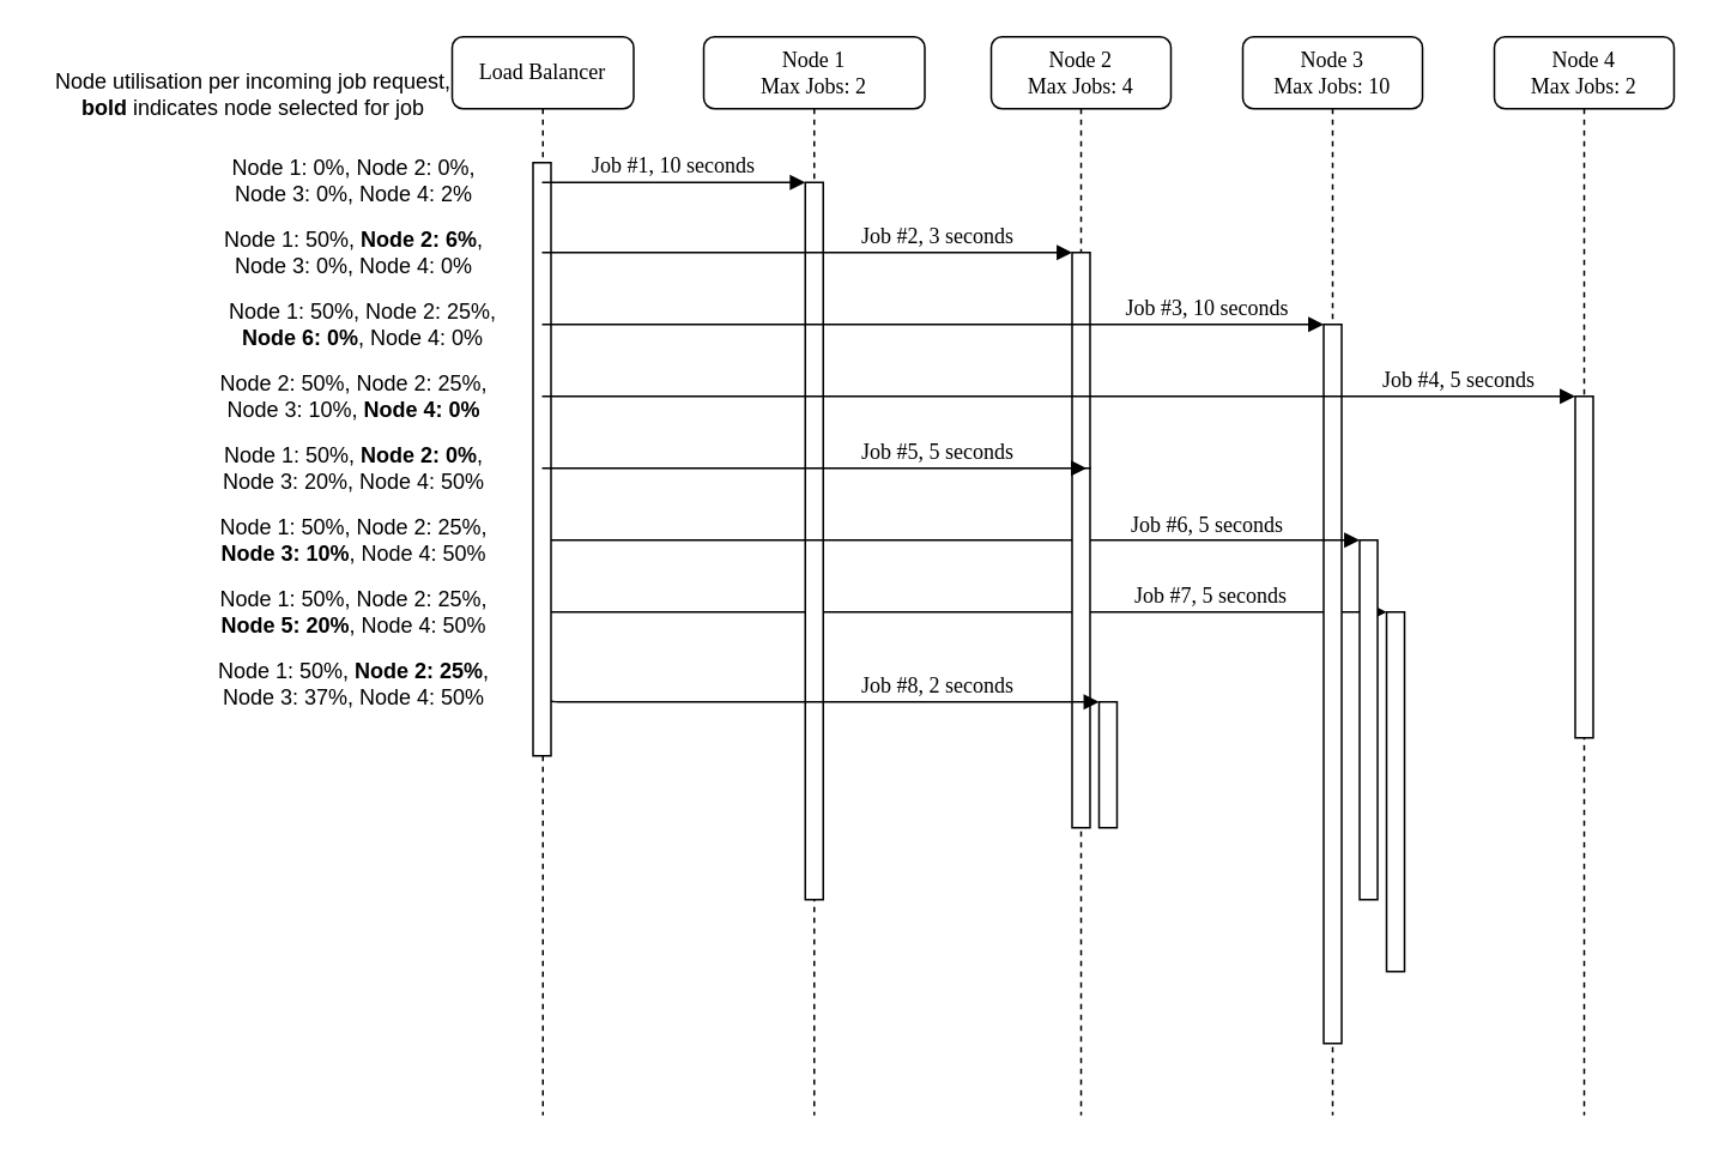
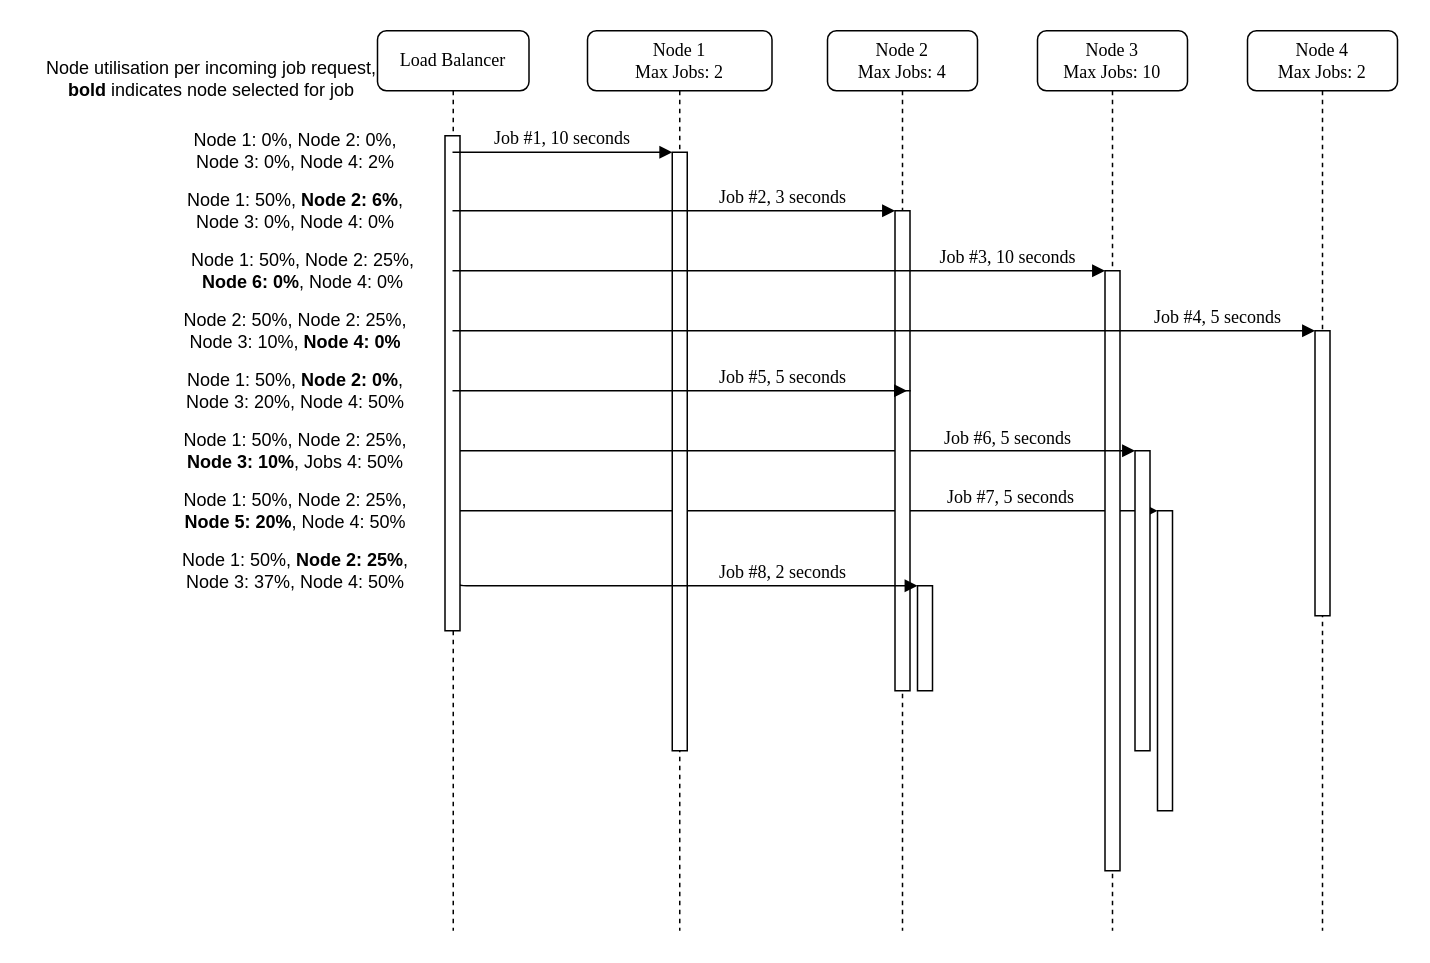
  <mxCell id="0" />
  <mxCell id="1" parent="0" />
  <mxCell id="2" value="&lt;div&gt;Node 3&lt;/div&gt;Max Jobs: 10" style="shape=umlLifeline;perimeter=lifelinePerimeter;whiteSpace=wrap;html=1;container=1;collapsible=0;recursiveResize=0;outlineConnect=0;rounded=1;shadow=0;comic=0;labelBackgroundColor=none;strokeWidth=1;fontFamily=Verdana;fontSize=12;align=center;" parent="1" vertex="1"><mxGeometry x="691" y="20" width="100" height="600" as="geometry" /></mxCell>
  <mxCell id="3" value="&lt;div&gt;Job #7, 5 seconds&lt;br&gt;&lt;/div&gt;" style="html=1;verticalAlign=bottom;endArrow=block;labelBackgroundColor=none;fontFamily=Verdana;fontSize=12;edgeStyle=elbowEdgeStyle;elbow=vertical;" parent="2" target="26" edge="1"><mxGeometry x="0.575" relative="1" as="geometry"><mxPoint x="-390.5" y="320" as="sourcePoint" /><Array as="points"><mxPoint x="-150" y="320" /><mxPoint x="-60" y="300" /></Array><mxPoint x="1" as="offset" /></mxGeometry></mxCell>
  <mxCell id="4" value="" style="html=1;points=[];perimeter=orthogonalPerimeter;rounded=0;shadow=0;comic=0;labelBackgroundColor=none;strokeWidth=1;fontFamily=Verdana;fontSize=12;align=center;" parent="1" vertex="1"><mxGeometry x="736" y="180" width="10" height="400" as="geometry" /></mxCell>
  <mxCell id="5" value="&lt;div&gt;Node 1&lt;/div&gt;&lt;div&gt;Max Jobs: 2&lt;br&gt;&lt;/div&gt;" style="shape=umlLifeline;perimeter=lifelinePerimeter;whiteSpace=wrap;html=1;container=1;collapsible=0;recursiveResize=0;outlineConnect=0;rounded=1;shadow=0;comic=0;labelBackgroundColor=none;strokeWidth=1;fontFamily=Verdana;fontSize=12;align=center;" parent="1" vertex="1"><mxGeometry x="391" y="20" width="123" height="600" as="geometry" /></mxCell>
  <mxCell id="6" value="" style="html=1;points=[];perimeter=orthogonalPerimeter;rounded=0;shadow=0;comic=0;labelBackgroundColor=none;strokeWidth=1;fontFamily=Verdana;fontSize=12;align=center;" parent="5" vertex="1"><mxGeometry x="56.5" y="81" width="10" height="399" as="geometry" /></mxCell>
  <mxCell id="7" value="&lt;div&gt;Node 2&lt;/div&gt;Max Jobs: 4" style="shape=umlLifeline;perimeter=lifelinePerimeter;whiteSpace=wrap;html=1;container=1;collapsible=0;recursiveResize=0;outlineConnect=0;rounded=1;shadow=0;comic=0;labelBackgroundColor=none;strokeWidth=1;fontFamily=Verdana;fontSize=12;align=center;" parent="1" vertex="1"><mxGeometry x="551" y="20" width="100" height="600" as="geometry" /></mxCell>
  <mxCell id="8" value="" style="html=1;points=[];perimeter=orthogonalPerimeter;rounded=0;shadow=0;comic=0;labelBackgroundColor=none;strokeWidth=1;fontFamily=Verdana;fontSize=12;align=center;" parent="7" vertex="1"><mxGeometry x="45" y="120" width="10" height="120" as="geometry" /></mxCell>
  <mxCell id="9" value="Job #6, 5 seconds" style="html=1;verticalAlign=bottom;endArrow=block;entryX=0;entryY=0;labelBackgroundColor=none;fontFamily=Verdana;fontSize=12;edgeStyle=elbowEdgeStyle;elbow=vertical;" parent="7" target="24" edge="1"><mxGeometry x="1" y="-85" relative="1" as="geometry"><mxPoint x="-250.5" y="280" as="sourcePoint" /><mxPoint as="offset" /></mxGeometry></mxCell>
  <mxCell id="10" value="" style="html=1;points=[];perimeter=orthogonalPerimeter;rounded=0;shadow=0;comic=0;labelBackgroundColor=none;strokeWidth=1;fontFamily=Verdana;fontSize=12;align=center;" parent="7" vertex="1"><mxGeometry x="45" y="240" width="10" height="200" as="geometry" /></mxCell>
  <mxCell id="11" value="&lt;div&gt;Node 4&lt;/div&gt;&lt;div&gt;Max Jobs: 2&lt;/div&gt;" style="shape=umlLifeline;perimeter=lifelinePerimeter;whiteSpace=wrap;html=1;container=1;collapsible=0;recursiveResize=0;outlineConnect=0;rounded=1;shadow=0;comic=0;labelBackgroundColor=none;strokeWidth=1;fontFamily=Verdana;fontSize=12;align=center;" parent="1" vertex="1"><mxGeometry x="831" y="20" width="100" height="600" as="geometry" /></mxCell>
  <mxCell id="12" value="" style="html=1;points=[];perimeter=orthogonalPerimeter;rounded=0;shadow=0;comic=0;labelBackgroundColor=none;strokeWidth=1;fontFamily=Verdana;fontSize=12;align=center;" parent="11" vertex="1"><mxGeometry x="45" y="200" width="10" height="190" as="geometry" /></mxCell>
  <mxCell id="13" value="&lt;div&gt;Job #8, 2 seconds&lt;/div&gt;" style="html=1;verticalAlign=bottom;endArrow=block;entryX=0;entryY=0;labelBackgroundColor=none;fontFamily=Verdana;fontSize=12;edgeStyle=elbowEdgeStyle;elbow=vertical;" parent="11" target="28" edge="1"><mxGeometry x="0.438" relative="1" as="geometry"><mxPoint x="-530.5" y="360" as="sourcePoint" /><Array as="points"><mxPoint x="-270" y="370" /><mxPoint x="-10" y="360" /><mxPoint x="-80" y="370" /></Array><mxPoint as="offset" /></mxGeometry></mxCell>
  <mxCell id="14" value="Load Balancer" style="shape=umlLifeline;perimeter=lifelinePerimeter;whiteSpace=wrap;html=1;container=1;collapsible=0;recursiveResize=0;outlineConnect=0;rounded=1;shadow=0;comic=0;labelBackgroundColor=none;strokeWidth=1;fontFamily=Verdana;fontSize=12;align=center;" parent="1" vertex="1"><mxGeometry x="251" y="20" width="101" height="600" as="geometry" /></mxCell>
  <mxCell id="15" value="" style="html=1;points=[];perimeter=orthogonalPerimeter;rounded=0;shadow=0;comic=0;labelBackgroundColor=none;strokeWidth=1;fontFamily=Verdana;fontSize=12;align=center;" parent="14" vertex="1"><mxGeometry x="45" y="70" width="10" height="330" as="geometry" /></mxCell>
  <mxCell id="16" value="Job #3, 10 seconds" style="html=1;verticalAlign=bottom;endArrow=block;labelBackgroundColor=none;fontFamily=Verdana;fontSize=12;edgeStyle=elbowEdgeStyle;elbow=vertical;" parent="1" source="14" target="4" edge="1"><mxGeometry x="0.702" relative="1" as="geometry"><mxPoint x="661" y="160" as="sourcePoint" /><Array as="points"><mxPoint x="541" y="180" /><mxPoint x="631" y="160" /></Array><mxPoint as="offset" /></mxGeometry></mxCell>
  <mxCell id="17" value="Job #4, 5 seconds" style="html=1;verticalAlign=bottom;endArrow=block;entryX=0;entryY=0;labelBackgroundColor=none;fontFamily=Verdana;fontSize=12;edgeStyle=elbowEdgeStyle;elbow=vertical;" parent="1" source="14" target="12" edge="1"><mxGeometry x="0.809" y="-10" relative="1" as="geometry"><mxPoint x="300.5" y="190" as="sourcePoint" /><Array as="points"><mxPoint x="821" y="220" /><mxPoint x="751" y="230" /></Array><mxPoint x="-10" y="-10" as="offset" /></mxGeometry></mxCell>
  <mxCell id="18" value="Job #1, 10 seconds" style="html=1;verticalAlign=bottom;endArrow=block;entryX=0;entryY=0;labelBackgroundColor=none;fontFamily=Verdana;fontSize=12;edgeStyle=elbowEdgeStyle;elbow=vertical;" parent="1" source="14" target="6" edge="1"><mxGeometry relative="1" as="geometry"><mxPoint x="306" y="101" as="sourcePoint" /></mxGeometry></mxCell>
  <mxCell id="19" value="&lt;div&gt;Job #2, 3 seconds&lt;/div&gt;" style="html=1;verticalAlign=bottom;endArrow=block;entryX=0;entryY=0;labelBackgroundColor=none;fontFamily=Verdana;fontSize=12;edgeStyle=elbowEdgeStyle;elbow=vertical;" parent="1" source="14" target="8" edge="1"><mxGeometry x="0.492" relative="1" as="geometry"><mxPoint x="521" y="140" as="sourcePoint" /><mxPoint as="offset" /></mxGeometry></mxCell>
  <mxCell id="20" value="Job #5, 5 seconds" style="html=1;verticalAlign=bottom;endArrow=block;labelBackgroundColor=none;fontFamily=Verdana;fontSize=12;edgeStyle=elbowEdgeStyle;elbow=vertical;entryX=0.8;entryY=0;entryDx=0;entryDy=0;entryPerimeter=0;" parent="1" source="14" target="10" edge="1"><mxGeometry x="0.452" relative="1" as="geometry"><mxPoint x="296" y="259" as="sourcePoint" /><mxPoint x="436" y="259.5" as="targetPoint" /><Array as="points"><mxPoint x="541" y="260" /><mxPoint x="481" y="270" /><mxPoint x="381" y="260" /><mxPoint x="331" y="270" /><mxPoint x="331" y="259" /><mxPoint x="391" y="210" /></Array><mxPoint as="offset" /></mxGeometry></mxCell>
  <mxCell id="21" value="&lt;div&gt;Node 2: 50%, Node 2: 25%, &lt;br&gt;&lt;/div&gt;&lt;div&gt;Node 3: 10%, &lt;b&gt;Node 4: 0%&lt;/b&gt;&lt;/div&gt;" style="text;html=1;align=center;verticalAlign=middle;resizable=0;points=[];autosize=1;" parent="1" vertex="1"><mxGeometry x="116" y="205" width="160" height="30" as="geometry" /></mxCell>
  <mxCell id="22" value="&lt;div&gt;Node 1: 50%, &lt;b&gt;Node 2: 0%&lt;/b&gt;, &lt;br&gt;&lt;/div&gt;&lt;div&gt;Node 3: 20%, Node 4: 50%&lt;/div&gt;" style="text;html=1;align=center;verticalAlign=middle;resizable=0;points=[];autosize=1;" parent="1" vertex="1"><mxGeometry x="116" y="245" width="160" height="30" as="geometry" /></mxCell>
- <mxCell id="23" value="&lt;div&gt;Node 1: 50%, Node 2: 25%, &lt;br&gt;&lt;/div&gt;&lt;div&gt;&lt;b&gt;Node 3: 10%&lt;/b&gt;, Node 4: 50%&lt;/div&gt;" style="text;html=1;align=center;verticalAlign=middle;resizable=0;points=[];autosize=1;" parent="1" vertex="1"><mxGeometry x="116" y="285" width="160" height="30" as="geometry" /></mxCell>
+ <mxCell id="23" value="&lt;div&gt;Node 1: 50%, Node 2: 25%, &lt;br&gt;&lt;/div&gt;&lt;div&gt;&lt;b&gt;Node 3: 10%&lt;/b&gt;, Jobs 4: 50%&lt;/div&gt;" style="text;html=1;align=center;verticalAlign=middle;resizable=0;points=[];autosize=1;" parent="1" vertex="1"><mxGeometry x="116" y="285" width="160" height="30" as="geometry" /></mxCell>
  <mxCell id="24" value="" style="html=1;points=[];perimeter=orthogonalPerimeter;rounded=0;shadow=0;comic=0;labelBackgroundColor=none;strokeWidth=1;fontFamily=Verdana;fontSize=12;align=center;" parent="1" vertex="1"><mxGeometry x="756" y="300" width="10" height="200" as="geometry" /></mxCell>
  <mxCell id="25" value="&lt;div&gt;Node 1: 50%, Node 2: 25%, &lt;br&gt;&lt;/div&gt;&lt;div&gt;&lt;b&gt;Node 5: 20%&lt;/b&gt;, Node 4: 50%&lt;/div&gt;" style="text;html=1;align=center;verticalAlign=middle;resizable=0;points=[];autosize=1;" parent="1" vertex="1"><mxGeometry x="116" y="325" width="160" height="30" as="geometry" /></mxCell>
  <mxCell id="26" value="" style="html=1;points=[];perimeter=orthogonalPerimeter;rounded=0;shadow=0;comic=0;labelBackgroundColor=none;strokeWidth=1;fontFamily=Verdana;fontSize=12;align=center;" parent="1" vertex="1"><mxGeometry x="771" y="340" width="10" height="200" as="geometry" /></mxCell>
  <mxCell id="27" value="&lt;div&gt;Node 1: 50%, &lt;b&gt;Node 2: 25%&lt;/b&gt;, &lt;br&gt;&lt;/div&gt;&lt;div&gt;Node 3: 37%, Node 4: 50%&lt;/div&gt;" style="text;html=1;align=center;verticalAlign=middle;resizable=0;points=[];autosize=1;" parent="1" vertex="1"><mxGeometry x="111" y="365" width="170" height="30" as="geometry" /></mxCell>
  <mxCell id="28" value="" style="html=1;points=[];perimeter=orthogonalPerimeter;rounded=0;shadow=0;comic=0;labelBackgroundColor=none;strokeWidth=1;fontFamily=Verdana;fontSize=12;align=center;" parent="1" vertex="1"><mxGeometry x="611" y="390" width="10" height="70" as="geometry" /></mxCell>
  <mxCell id="29" value="&lt;div&gt;Node 1: 50%, Node 2: 25%, &lt;br&gt;&lt;/div&gt;&lt;div&gt;&lt;b&gt;Node 6: 0%&lt;/b&gt;, Node 4: 0%&lt;/div&gt;" style="text;html=1;align=center;verticalAlign=middle;resizable=0;points=[];autosize=1;" parent="1" vertex="1"><mxGeometry x="121" y="165" width="160" height="30" as="geometry" /></mxCell>
  <mxCell id="30" value="&lt;div&gt;Node 1: 50%, &lt;b&gt;Node 2: 6%&lt;/b&gt;,&lt;/div&gt;&lt;div&gt;Node 3: 0%, Node 4: 0%&lt;br&gt;&lt;/div&gt;" style="text;html=1;align=center;verticalAlign=middle;resizable=0;points=[];autosize=1;" parent="1" vertex="1"><mxGeometry x="116" y="125" width="160" height="30" as="geometry" /></mxCell>
  <mxCell id="31" value="&lt;div&gt;Node 1: 0%, Node 2: 0%, &lt;br&gt;&lt;/div&gt;&lt;div&gt;Node 3: 0%, Node 4: 2%&lt;/div&gt;" style="text;html=1;align=center;verticalAlign=middle;resizable=0;points=[];autosize=1;" parent="1" vertex="1"><mxGeometry x="121" y="85" width="150" height="30" as="geometry" /></mxCell>
  <mxCell id="32" value="&lt;div&gt;Node utilisation per incoming job request, &lt;br&gt;&lt;/div&gt;&lt;div&gt;&lt;b&gt;bold&lt;/b&gt; indicates node selected for job&lt;br&gt;&lt;/div&gt;" style="text;html=1;align=center;verticalAlign=middle;resizable=0;points=[];autosize=1;" parent="1" vertex="1"><mxGeometry x="20" y="37" width="240" height="30" as="geometry" /></mxCell>
